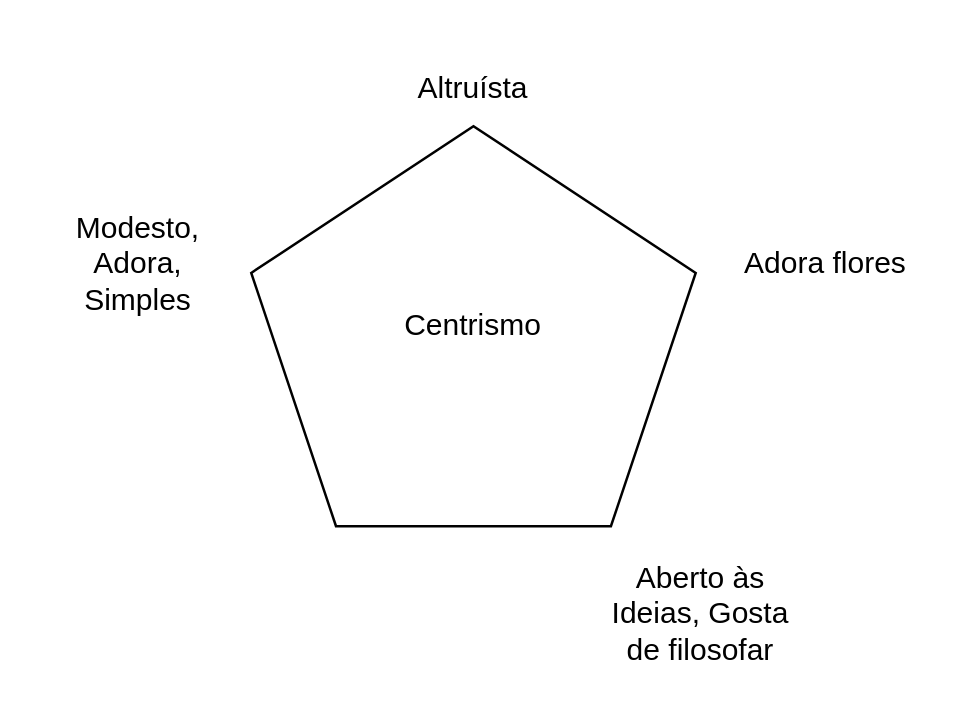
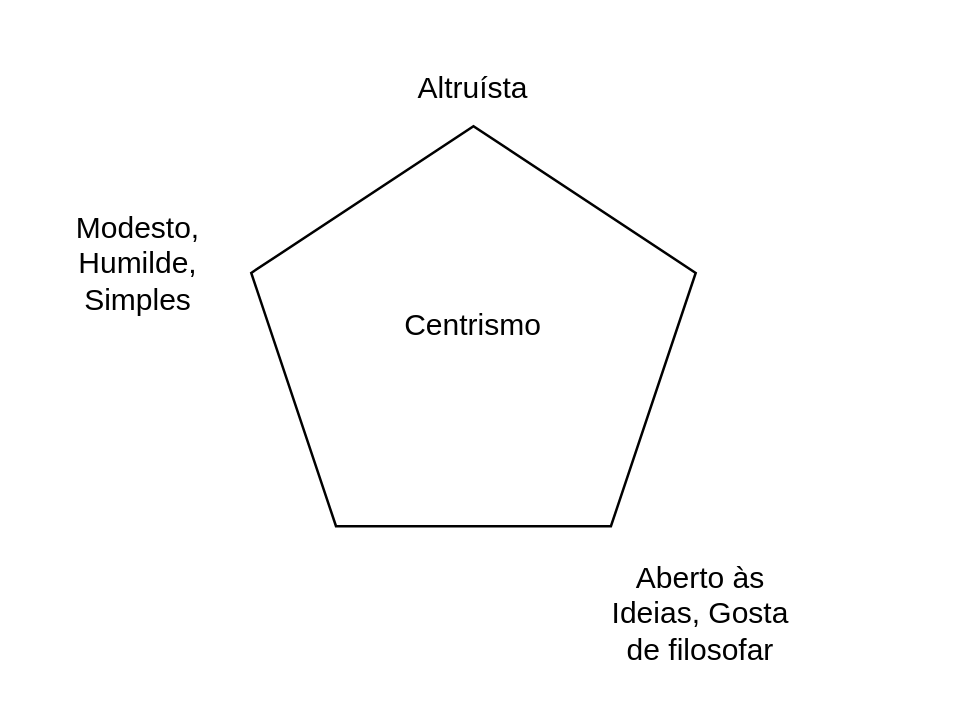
  <mxCell id="0" />
  <mxCell id="1" parent="0" />
  <mxCell id="2" value="Centrismo" style="whiteSpace=wrap;html=1;shape=mxgraph.basic.pentagon" parent="1" vertex="1"><mxGeometry x="100" y="50" width="177.78" height="160" as="geometry" /></mxCell>
  <mxCell id="3" value="Altruísta" style="text;html=1;strokeColor=none;fillColor=none;align=center;verticalAlign=middle;whiteSpace=wrap;rounded=0;" parent="1" vertex="1"><mxGeometry x="159" y="20" width="60" height="30" as="geometry" /></mxCell>
  <mxCell id="4" value="Aberto às Ideias, Gosta de filosofar" style="text;html=1;strokeColor=none;fillColor=none;align=center;verticalAlign=middle;whiteSpace=wrap;rounded=0;" parent="1" vertex="1"><mxGeometry x="240" y="230" width="80" height="30" as="geometry" /></mxCell>
- <mxCell id="5" value="Modesto, Adora,&lt;br&gt;Simples" style="text;html=1;strokeColor=none;fillColor=none;align=center;verticalAlign=middle;whiteSpace=wrap;rounded=0;" parent="1" vertex="1"><mxGeometry x="20" y="90" width="70" height="30" as="geometry" /></mxCell>
- <mxCell id="6" value="Adora flores" style="text;html=1;strokeColor=none;fillColor=none;align=center;verticalAlign=middle;whiteSpace=wrap;rounded=0;" parent="1" vertex="1"><mxGeometry x="290" y="90" width="80" height="30" as="geometry" /></mxCell>
+ <mxCell id="5" value="Modesto, Humilde,&lt;br&gt;Simples" style="text;html=1;strokeColor=none;fillColor=none;align=center;verticalAlign=middle;whiteSpace=wrap;rounded=0;" parent="1" vertex="1"><mxGeometry x="20" y="90" width="70" height="30" as="geometry" /></mxCell>
